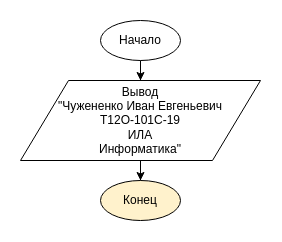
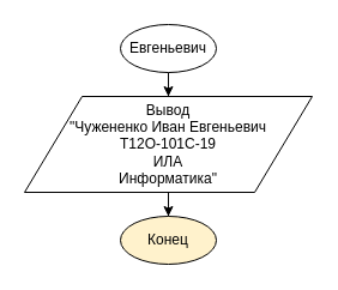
  <mxCell id="0" />
  <mxCell id="1" parent="0" />
  <mxCell id="2" style="edgeStyle=orthogonalEdgeStyle;rounded=0;orthogonalLoop=1;jettySize=auto;html=1;entryX=0.5;entryY=0;entryDx=0;entryDy=0;" edge="1" parent="1" source="3" target="5"><mxGeometry relative="1" as="geometry" /></mxCell>
- <mxCell id="3" value="Начало" style="ellipse;whiteSpace=wrap;html=1;" vertex="1" parent="1"><mxGeometry x="100" y="20" width="80" height="40" as="geometry" /></mxCell>
+ <mxCell id="3" value="Евгеньевич" style="ellipse;whiteSpace=wrap;html=1;" vertex="1" parent="1"><mxGeometry x="100" y="20" width="80" height="40" as="geometry" /></mxCell>
  <mxCell id="4" style="edgeStyle=orthogonalEdgeStyle;rounded=0;orthogonalLoop=1;jettySize=auto;html=1;entryX=0.5;entryY=0;entryDx=0;entryDy=0;" edge="1" parent="1" source="5" target="6"><mxGeometry relative="1" as="geometry" /></mxCell>
  <mxCell id="5" value="Вывод &lt;br&gt;&quot;Чужененко Иван Евгеньевич&lt;br&gt;Т12О-101С-19&lt;br&gt;ИЛА&lt;br&gt;Информатика&quot;" style="shape=parallelogram;perimeter=parallelogramPerimeter;whiteSpace=wrap;html=1;" vertex="1" parent="1"><mxGeometry x="20" y="80" width="240" height="80" as="geometry" /></mxCell>
  <mxCell id="6" value="Конец" style="ellipse;whiteSpace=wrap;html=1;fillColor=#fff2cc;" vertex="1" parent="1"><mxGeometry x="100" y="180" width="80" height="40" as="geometry" /></mxCell>
